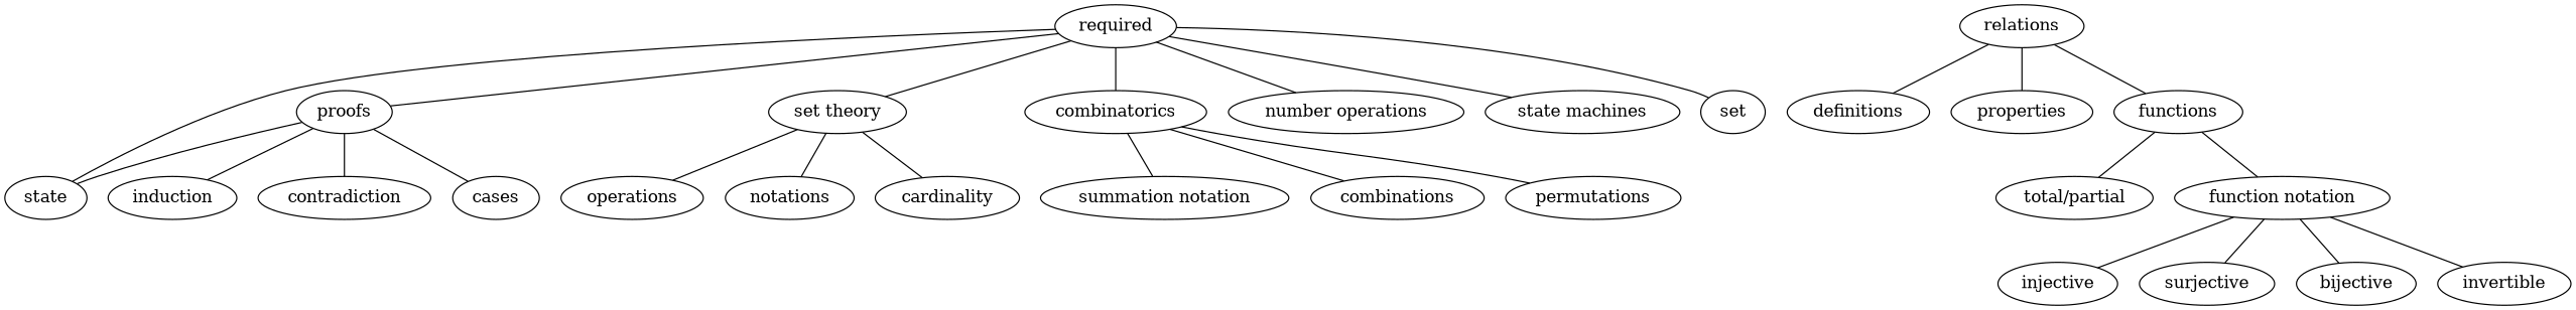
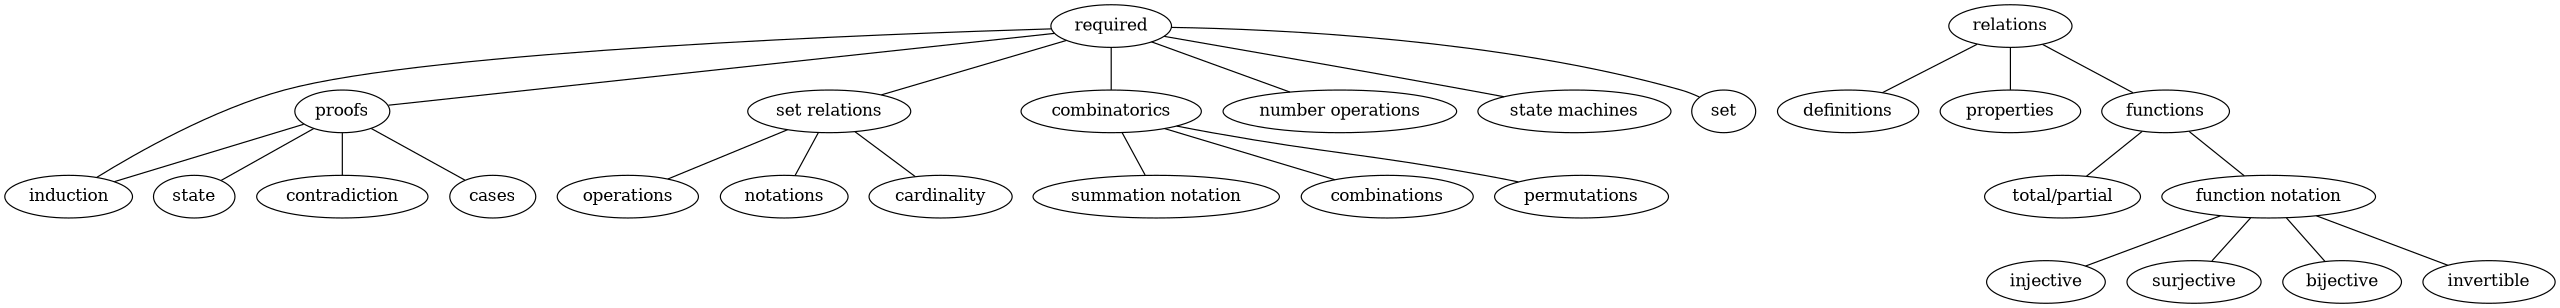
  strict graph {
    required
    proofs
    induction
-   "set theory"
+   "set theory" [label="set relations"]
    combinatorics
    n6 [label="number operations"]
    "state machines"
    n8 [label=set]
    n9 [label=state]
    contradiction
    cases
    operations
    notations
    cardinality
    "summation notation"
    combinations
    permutations
    relations
    definitions
    properties
    functions
    "total/partial"
    n23 [label="function notation"]
    injective
    surjective
    bijective
    invertible
    required -- proofs
-   required -- n9
+   required -- induction
    required -- "set theory"
    required -- combinatorics
    required -- n6
    required -- "state machines"
    required -- n8
    proofs -- induction
    proofs -- n9
    proofs -- contradiction
    proofs -- cases
    "set theory" -- operations
    "set theory" -- notations
    "set theory" -- cardinality
    combinatorics -- "summation notation"
    combinatorics -- combinations
    combinatorics -- permutations
    relations -- definitions
    relations -- properties
    relations -- functions
    functions -- "total/partial"
    functions -- n23
    n23 -- injective
    n23 -- surjective
    n23 -- bijective
    n23 -- invertible
  }
